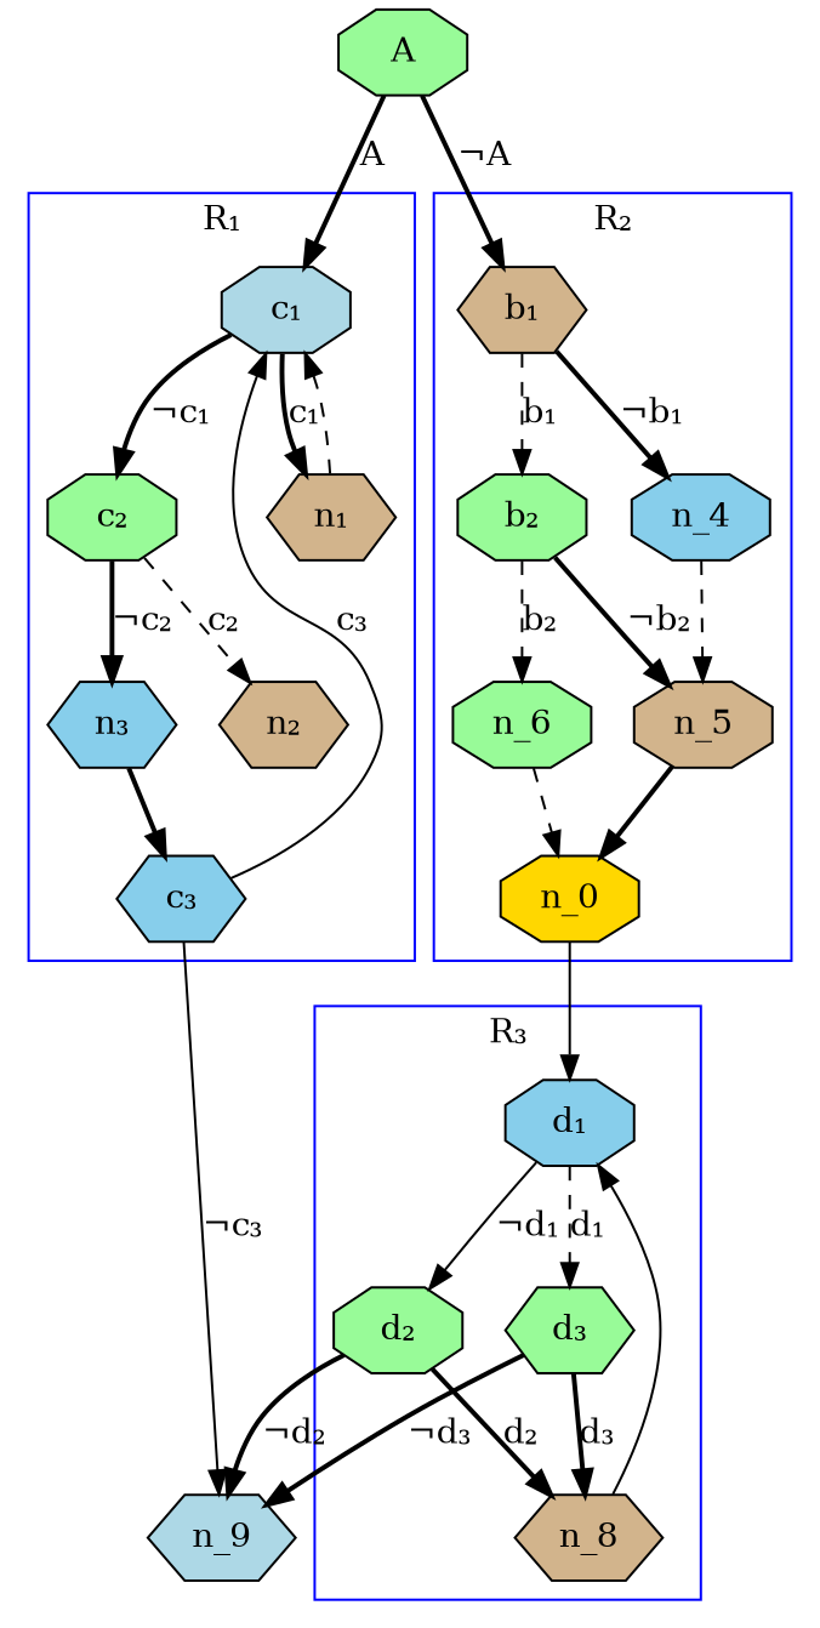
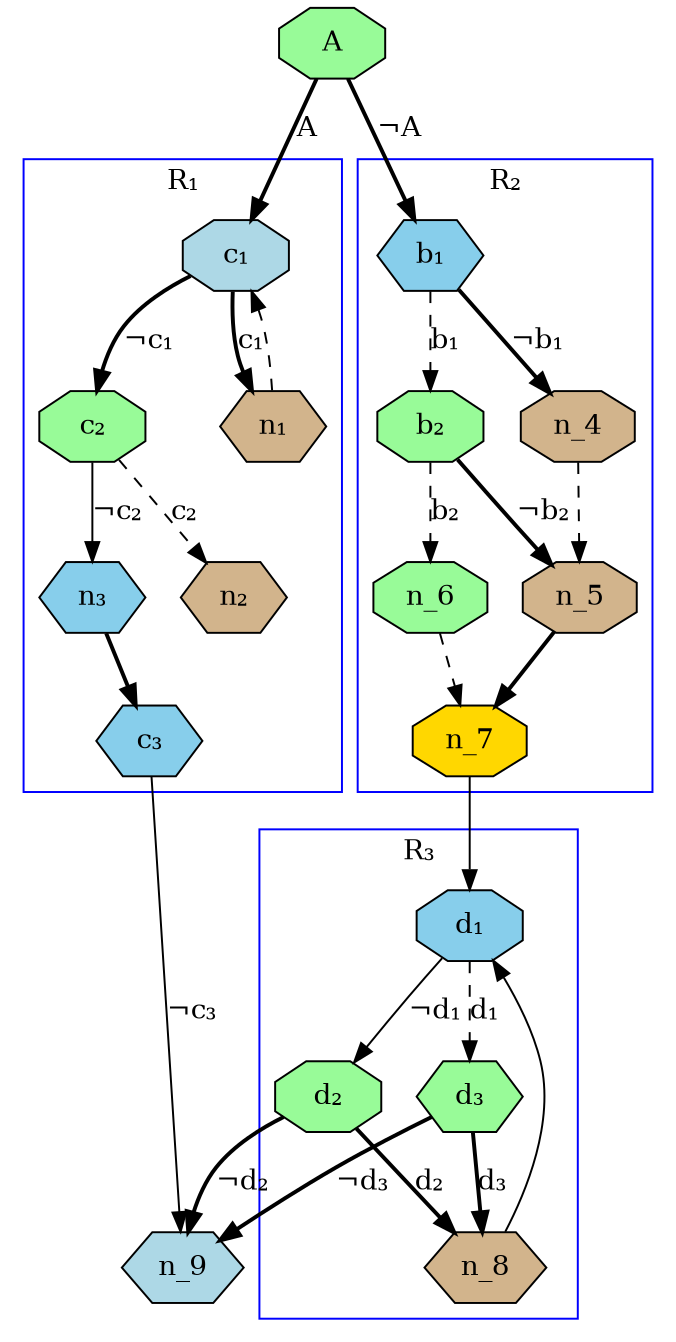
  digraph {
    newrank=true
    node [fillcolor=palegreen shape=octagon style=filled]
    edge [style=bold]
    "c₁" [fillcolor=lightblue]
    "c₂"
    "c₃" [fillcolor=skyblue shape=hexagon]
    "n₁" [fillcolor=tan shape=hexagon]
    "n₂" [fillcolor=tan shape=hexagon]
    "n₃" [fillcolor=skyblue shape=hexagon]
-   "b₁" [fillcolor=tan shape=hexagon]
+   "b₁" [fillcolor=skyblue shape=hexagon]
    "b₂"
-   n_4 [fillcolor=skyblue]
+   n_4 [fillcolor=tan]
    n_5 [fillcolor=tan]
    n_6
-   n_7 [fillcolor=gold label=n_0]
+   n_7 [fillcolor=gold]
    "d₁" [fillcolor=skyblue]
    "d₂"
    "d₃" [shape=hexagon]
    n_8 [fillcolor=tan shape=hexagon]
    n_9 [fillcolor=lightblue shape=hexagon]
    A [entry=true]
    subgraph cluster_1 {
      color=blue
      label="R₁"
      "c₁"
      "c₂"
      "c₃"
      "n₁"
      "n₂"
      "n₃"
    }
    subgraph cluster_2 {
      color=blue
      label="R₂"
      "b₁"
      "b₂"
      n_4
      n_5
      n_6
      n_7
    }
    subgraph cluster_3 {
      color=blue
      label="R₃"
      "d₁"
      "d₂"
      "d₃"
      n_8
    }
    "c₁" -> "c₂" [label="¬c₁"]
    "c₁" -> "n₁" [label="c₁"]
    "c₂" -> "n₂" [label="c₂" style=dashed]
-   "c₂" -> "n₃" [label="¬c₂"]
-   "c₃" -> "c₁" [label="c₃" style=solid]
+   "c₂" -> "n₃" [label="¬c₂" style=solid]
    "c₃" -> n_9 [label="¬c₃" style=solid]
    "n₁" -> "c₁" [style=dashed]
    "n₃" -> "c₃"
    "b₁" -> "b₂" [label="b₁" style=dashed]
    "b₁" -> n_4 [label="¬b₁"]
    "b₂" -> n_5 [label="¬b₂"]
    "b₂" -> n_6 [label="b₂" style=dashed]
    n_4 -> n_5 [style=dashed]
    n_5 -> n_7
    n_6 -> n_7 [style=dashed]
    n_7 -> "d₁" [style=solid]
    "d₁" -> "d₂" [label="¬d₁" style=solid]
    "d₁" -> "d₃" [label="d₁" style=dashed]
    "d₂" -> n_8 [label="d₂"]
    "d₂" -> n_9 [label="¬d₂"]
    "d₃" -> n_8 [label="d₃"]
    "d₃" -> n_9 [label="¬d₃"]
    n_8 -> "d₁" [style=solid]
    A -> "c₁" [label=A]
    A -> "b₁" [label="¬A"]
  }
